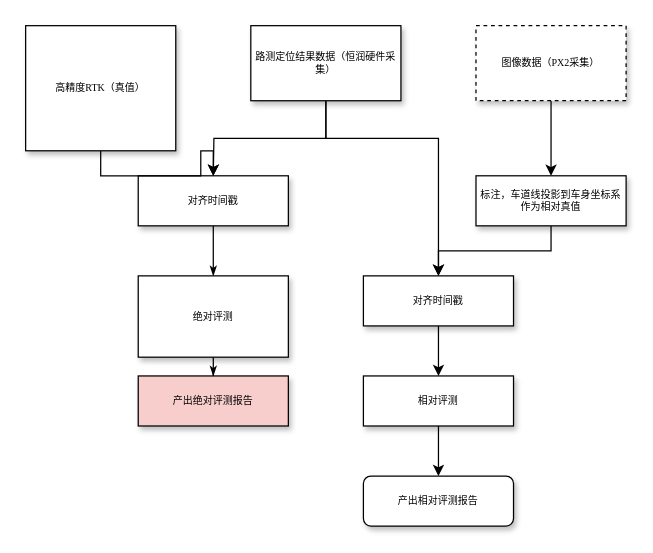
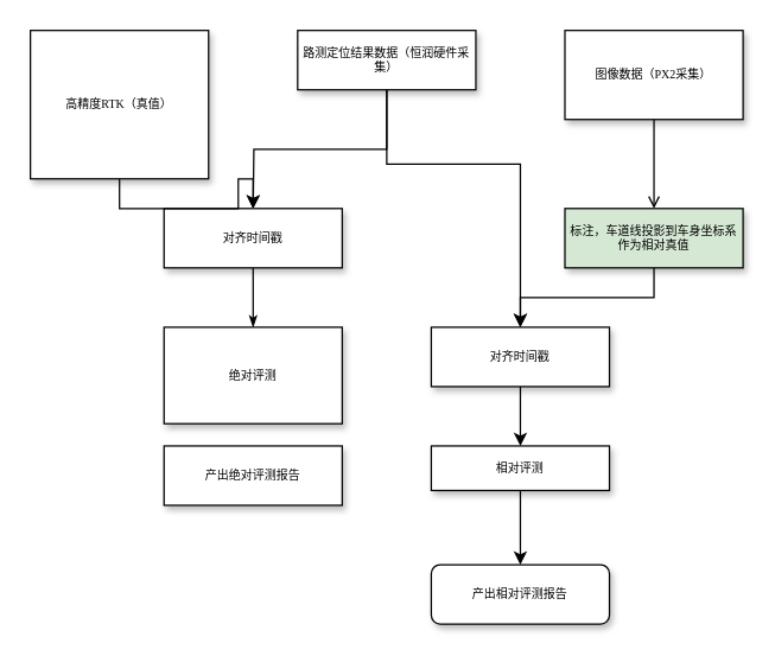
  <mxCell id="0" />
  <mxCell id="1" parent="0" />
  <mxCell id="2" style="edgeStyle=orthogonalEdgeStyle;rounded=0;orthogonalLoop=1;jettySize=auto;html=1;exitX=0.5;exitY=1;exitDx=0;exitDy=0;" edge="1" parent="1" source="4"><mxGeometry relative="1" as="geometry"><mxPoint x="350" y="220" as="targetPoint" /><Array as="points"><mxPoint x="260" y="110" /><mxPoint x="350" y="110" /></Array></mxGeometry></mxCell>
  <mxCell id="3" style="edgeStyle=orthogonalEdgeStyle;rounded=0;orthogonalLoop=1;jettySize=auto;html=1;exitX=0.5;exitY=1;exitDx=0;exitDy=0;" edge="1" parent="1" source="4"><mxGeometry relative="1" as="geometry"><mxPoint x="170" y="140" as="targetPoint" /></mxGeometry></mxCell>
- <mxCell id="4" value="路测定位结果数据（恒润硬件采集）" style="rounded=0;whiteSpace=wrap;html=1;shadow=1;labelBackgroundColor=none;strokeWidth=1;fontFamily=Verdana;fontSize=8;align=center;" parent="1" vertex="1"><mxGeometry x="200" y="20" width="120" height="60" as="geometry" /></mxCell>
+ <mxCell id="4" value="路测定位结果数据（恒润硬件采集）" style="rounded=0;whiteSpace=wrap;html=1;shadow=1;labelBackgroundColor=none;strokeWidth=1;fontFamily=Verdana;fontSize=8;align=center;" parent="1" vertex="1"><mxGeometry x="200" y="20" width="120" height="40" as="geometry" /></mxCell>
  <mxCell id="5" style="edgeStyle=orthogonalEdgeStyle;rounded=0;html=1;labelBackgroundColor=none;startSize=5;endArrow=classicThin;endFill=1;endSize=5;jettySize=auto;orthogonalLoop=1;strokeWidth=1;fontFamily=Verdana;fontSize=8" parent="1" source="6" target="12" edge="1"><mxGeometry relative="1" as="geometry" /></mxCell>
  <mxCell id="6" value="对齐时间戳" style="whiteSpace=wrap;html=1;rounded=0;shadow=1;labelBackgroundColor=none;strokeWidth=1;fontFamily=Verdana;fontSize=8;align=center;" parent="1" vertex="1"><mxGeometry x="110" y="140" width="120" height="40" as="geometry" /></mxCell>
  <mxCell id="7" value="" style="edgeStyle=orthogonalEdgeStyle;rounded=0;orthogonalLoop=1;jettySize=auto;html=1;entryX=0.5;entryY=0;entryDx=0;entryDy=0;" edge="1" parent="1" source="8" target="14"><mxGeometry relative="1" as="geometry" /></mxCell>
- <mxCell id="8" value="标注，车道线投影到车身坐标系作为相对真值" style="whiteSpace=wrap;html=1;rounded=0;shadow=1;labelBackgroundColor=none;strokeWidth=1;fontFamily=Verdana;fontSize=8;align=center;" parent="1" vertex="1"><mxGeometry x="380" y="140" width="120" height="40" as="geometry" /></mxCell>
+ <mxCell id="8" value="标注，车道线投影到车身坐标系作为相对真值" style="whiteSpace=wrap;html=1;rounded=0;shadow=1;labelBackgroundColor=none;strokeWidth=1;fontFamily=Verdana;fontSize=8;align=center;fillColor=#d5e8d4;" parent="1" vertex="1"><mxGeometry x="380" y="140" width="120" height="40" as="geometry" /></mxCell>
  <mxCell id="9" style="edgeStyle=orthogonalEdgeStyle;rounded=0;orthogonalLoop=1;jettySize=auto;html=1;exitX=0.5;exitY=1;exitDx=0;exitDy=0;entryX=0.5;entryY=0;entryDx=0;entryDy=0;" edge="1" parent="1" source="10" target="20"><mxGeometry relative="1" as="geometry" /></mxCell>
- <mxCell id="10" value="相对评测" style="whiteSpace=wrap;html=1;rounded=0;shadow=1;labelBackgroundColor=none;strokeWidth=1;fontFamily=Verdana;fontSize=8;align=center;" vertex="1" parent="1"><mxGeometry x="290" y="300" width="120" height="40" as="geometry" /></mxCell>
- <mxCell id="11" style="edgeStyle=orthogonalEdgeStyle;rounded=0;html=1;labelBackgroundColor=none;startSize=5;endArrow=classicThin;endFill=1;endSize=5;jettySize=auto;orthogonalLoop=1;strokeWidth=1;fontFamily=Verdana;fontSize=8" parent="1" source="12" target="15" edge="1"><mxGeometry relative="1" as="geometry" /></mxCell>
+ <mxCell id="10" value="相对评测" style="whiteSpace=wrap;html=1;rounded=0;shadow=1;labelBackgroundColor=none;strokeWidth=1;fontFamily=Verdana;fontSize=8;align=center;" vertex="1" parent="1"><mxGeometry x="290" y="300" width="120" height="30" as="geometry" /></mxCell>
  <mxCell id="12" value="绝对评测" style="whiteSpace=wrap;html=1;rounded=0;shadow=1;labelBackgroundColor=none;strokeWidth=1;fontFamily=Verdana;fontSize=8;align=center;spacing=6;" parent="1" vertex="1"><mxGeometry x="110" y="220" width="120" height="65" as="geometry" /></mxCell>
  <mxCell id="13" style="edgeStyle=orthogonalEdgeStyle;rounded=0;orthogonalLoop=1;jettySize=auto;html=1;exitX=0.5;exitY=1;exitDx=0;exitDy=0;entryX=0.5;entryY=0;entryDx=0;entryDy=0;" edge="1" parent="1" source="14" target="10"><mxGeometry relative="1" as="geometry" /></mxCell>
  <mxCell id="14" value="对齐时间戳" style="whiteSpace=wrap;html=1;rounded=0;shadow=1;labelBackgroundColor=none;strokeWidth=1;fontFamily=Verdana;fontSize=8;align=center;spacing=6;" parent="1" vertex="1"><mxGeometry x="290" y="220" width="120" height="40" as="geometry" /></mxCell>
- <mxCell id="15" value="产出绝对评测报告" style="whiteSpace=wrap;html=1;rounded=0;shadow=1;labelBackgroundColor=none;strokeWidth=1;fontFamily=Verdana;fontSize=8;align=center;fillColor=#f8cecc;" parent="1" vertex="1"><mxGeometry x="110" y="300" width="120" height="40" as="geometry" /></mxCell>
+ <mxCell id="15" value="产出绝对评测报告" style="whiteSpace=wrap;html=1;rounded=0;shadow=1;labelBackgroundColor=none;strokeWidth=1;fontFamily=Verdana;fontSize=8;align=center;" parent="1" vertex="1"><mxGeometry x="110" y="300" width="120" height="40" as="geometry" /></mxCell>
  <mxCell id="16" style="edgeStyle=orthogonalEdgeStyle;rounded=0;orthogonalLoop=1;jettySize=auto;html=1;exitX=0.5;exitY=1;exitDx=0;exitDy=0;entryX=0.5;entryY=0;entryDx=0;entryDy=0;" edge="1" parent="1" source="17" target="6"><mxGeometry relative="1" as="geometry" /></mxCell>
  <mxCell id="17" value="高精度RTK（真值）" style="rounded=0;whiteSpace=wrap;html=1;shadow=1;labelBackgroundColor=none;strokeWidth=1;fontFamily=Verdana;fontSize=8;align=center;" vertex="1" parent="1"><mxGeometry x="20" y="20" width="120" height="100" as="geometry" /></mxCell>
- <mxCell id="18" style="edgeStyle=orthogonalEdgeStyle;rounded=0;orthogonalLoop=1;jettySize=auto;html=1;exitX=0.5;exitY=1;exitDx=0;exitDy=0;" edge="1" parent="1" source="19" target="8"><mxGeometry relative="1" as="geometry" /></mxCell>
- <mxCell id="19" value="图像数据（PX2采集）" style="rounded=0;whiteSpace=wrap;html=1;shadow=1;labelBackgroundColor=none;strokeWidth=1;fontFamily=Verdana;fontSize=8;align=center;dashed=1;" vertex="1" parent="1"><mxGeometry x="380" y="20" width="120" height="60" as="geometry" /></mxCell>
+ <mxCell id="18" style="edgeStyle=orthogonalEdgeStyle;rounded=0;orthogonalLoop=1;jettySize=auto;html=1;exitX=0.5;exitY=1;exitDx=0;exitDy=0;endArrow=open;" edge="1" parent="1" source="19" target="8"><mxGeometry relative="1" as="geometry" /></mxCell>
+ <mxCell id="19" value="图像数据（PX2采集）" style="rounded=0;whiteSpace=wrap;html=1;shadow=1;labelBackgroundColor=none;strokeWidth=1;fontFamily=Verdana;fontSize=8;align=center;" vertex="1" parent="1"><mxGeometry x="380" y="20" width="120" height="60" as="geometry" /></mxCell>
  <mxCell id="20" value="产出相对评测报告" style="whiteSpace=wrap;html=1;shadow=1;labelBackgroundColor=none;strokeWidth=1;fontFamily=Verdana;fontSize=8;align=center;rounded=1;" vertex="1" parent="1"><mxGeometry x="290" y="380" width="120" height="40" as="geometry" /></mxCell>
